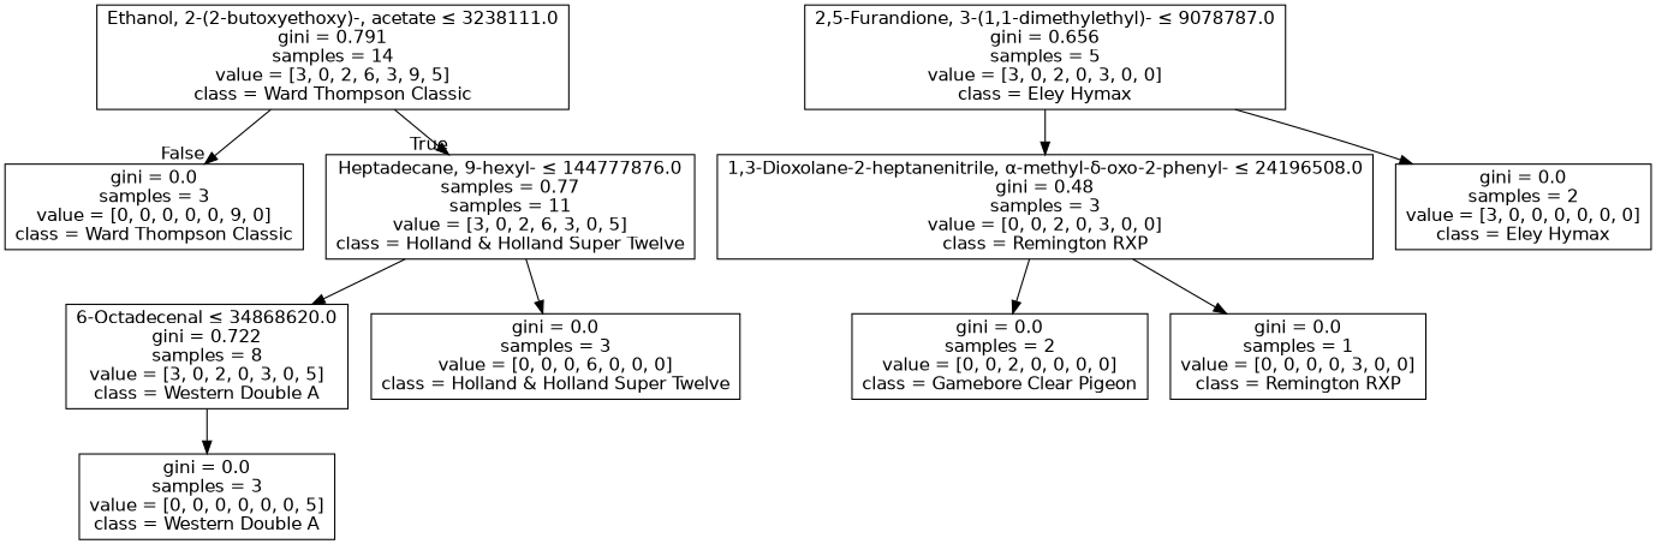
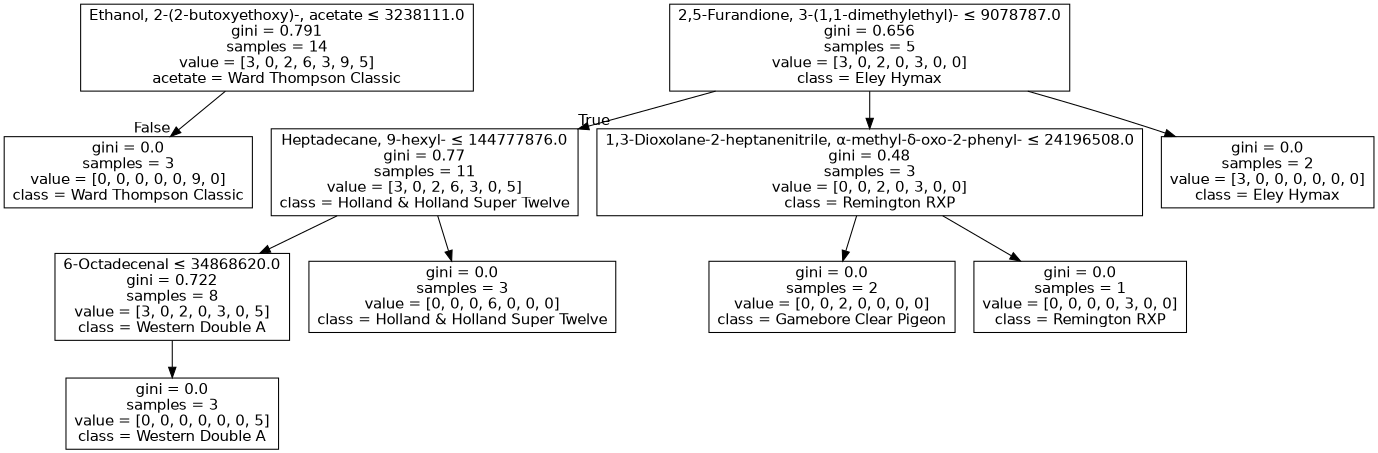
  digraph {
    node [fontname=helvetica shape=box]
    edge [fontname=helvetica]
-   n1 [label=<Ethanol, 2-(2-butoxyethoxy)-, acetate &le; 3238111.0<br/>gini = 0.791<br/>samples = 14<br/>value = [3, 0, 2, 6, 3, 9, 5]<br/>class = Ward Thompson Classic>]
-   n2 [label=<Heptadecane, 9-hexyl- &le; 144777876.0<br/>samples = 0.77<br/>samples = 11<br/>value = [3, 0, 2, 6, 3, 0, 5]<br/>class = Holland &amp; Holland Super Twelve>]
+   n1 [label=<Ethanol, 2-(2-butoxyethoxy)-, acetate &le; 3238111.0<br/>gini = 0.791<br/>samples = 14<br/>value = [3, 0, 2, 6, 3, 9, 5]<br/>acetate = Ward Thompson Classic>]
+   n2 [label=<Heptadecane, 9-hexyl- &le; 144777876.0<br/>gini = 0.77<br/>samples = 11<br/>value = [3, 0, 2, 6, 3, 0, 5]<br/>class = Holland &amp; Holland Super Twelve>]
    n3 [label=<gini = 0.0<br/>samples = 3<br/>value = [0, 0, 0, 0, 0, 9, 0]<br/>class = Ward Thompson Classic>]
    n4 [label=<6-Octadecenal &le; 34868620.0<br/>gini = 0.722<br/>samples = 8<br/>value = [3, 0, 2, 0, 3, 0, 5]<br/>class = Western Double A>]
    n5 [label=<gini = 0.0<br/>samples = 3<br/>value = [0, 0, 0, 6, 0, 0, 0]<br/>class = Holland &amp; Holland Super Twelve>]
    n6 [label=<gini = 0.0<br/>samples = 3<br/>value = [0, 0, 0, 0, 0, 0, 5]<br/>class = Western Double A>]
    n7 [label=<2,5-Furandione, 3-(1,1-dimethylethyl)- &le; 9078787.0<br/>gini = 0.656<br/>samples = 5<br/>value = [3, 0, 2, 0, 3, 0, 0]<br/>class = Eley Hymax>]
    n8 [label=<1,3-Dioxolane-2-heptanenitrile, α-methyl-δ-oxo-2-phenyl- &le; 24196508.0<br/>gini = 0.48<br/>samples = 3<br/>value = [0, 0, 2, 0, 3, 0, 0]<br/>class = Remington RXP>]
    n9 [label=<gini = 0.0<br/>samples = 2<br/>value = [3, 0, 0, 0, 0, 0, 0]<br/>class = Eley Hymax>]
    n10 [label=<gini = 0.0<br/>samples = 2<br/>value = [0, 0, 2, 0, 0, 0, 0]<br/>class = Gamebore Clear Pigeon>]
    n11 [label=<gini = 0.0<br/>samples = 1<br/>value = [0, 0, 0, 0, 3, 0, 0]<br/>class = Remington RXP>]
-   n1 -> n2 [headlabel=True labelangle=45 labeldistance=2.5]
+   n7 -> n2 [headlabel=True labelangle=45 labeldistance=2.5]
    n1 -> n3 [headlabel=False labelangle=-45 labeldistance=2.5]
    n2 -> n4
    n2 -> n5
    n4 -> n6
    n7 -> n8
    n7 -> n9
    n8 -> n10
    n8 -> n11
  }
